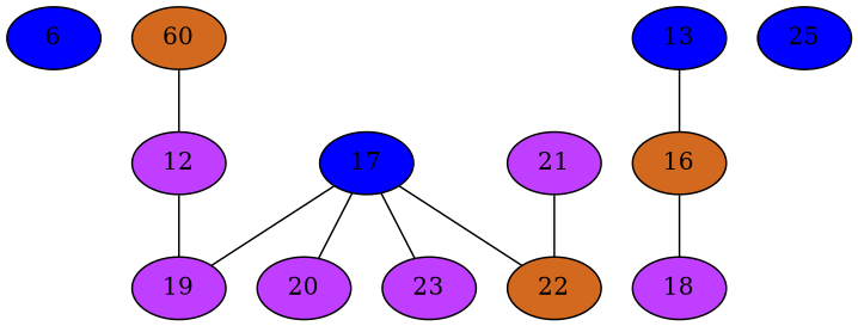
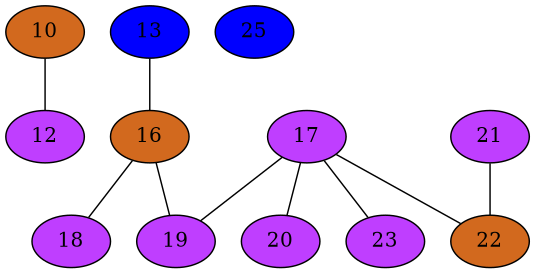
  strict graph {
    node [fillcolor=darkorchid1 style=filled]
-   n1 [fillcolor=blue1 label=6]
-   n2 [fillcolor=chocolate label=60]
+   n2 [fillcolor=chocolate label=10]
    n3 [label=12]
    n4 [fillcolor=blue1 label=13]
    n5 [fillcolor=chocolate label=16]
    n6 [label=18]
    n7 [label=19]
-   n8 [fillcolor=blue1 label=17]
+   n8 [label=17]
    n9 [label=20]
    n10 [fillcolor=chocolate label=22]
    n11 [label=23]
    n12 [label=21]
    n13 [fillcolor=blue1 label=25]
    n2 -- n3
    n4 -- n5
    n5 -- n6
-   n3 -- n7
+   n5 -- n7
    n8 -- n7
    n8 -- n9
    n8 -- n10
    n8 -- n11
    n12 -- n10
  }
